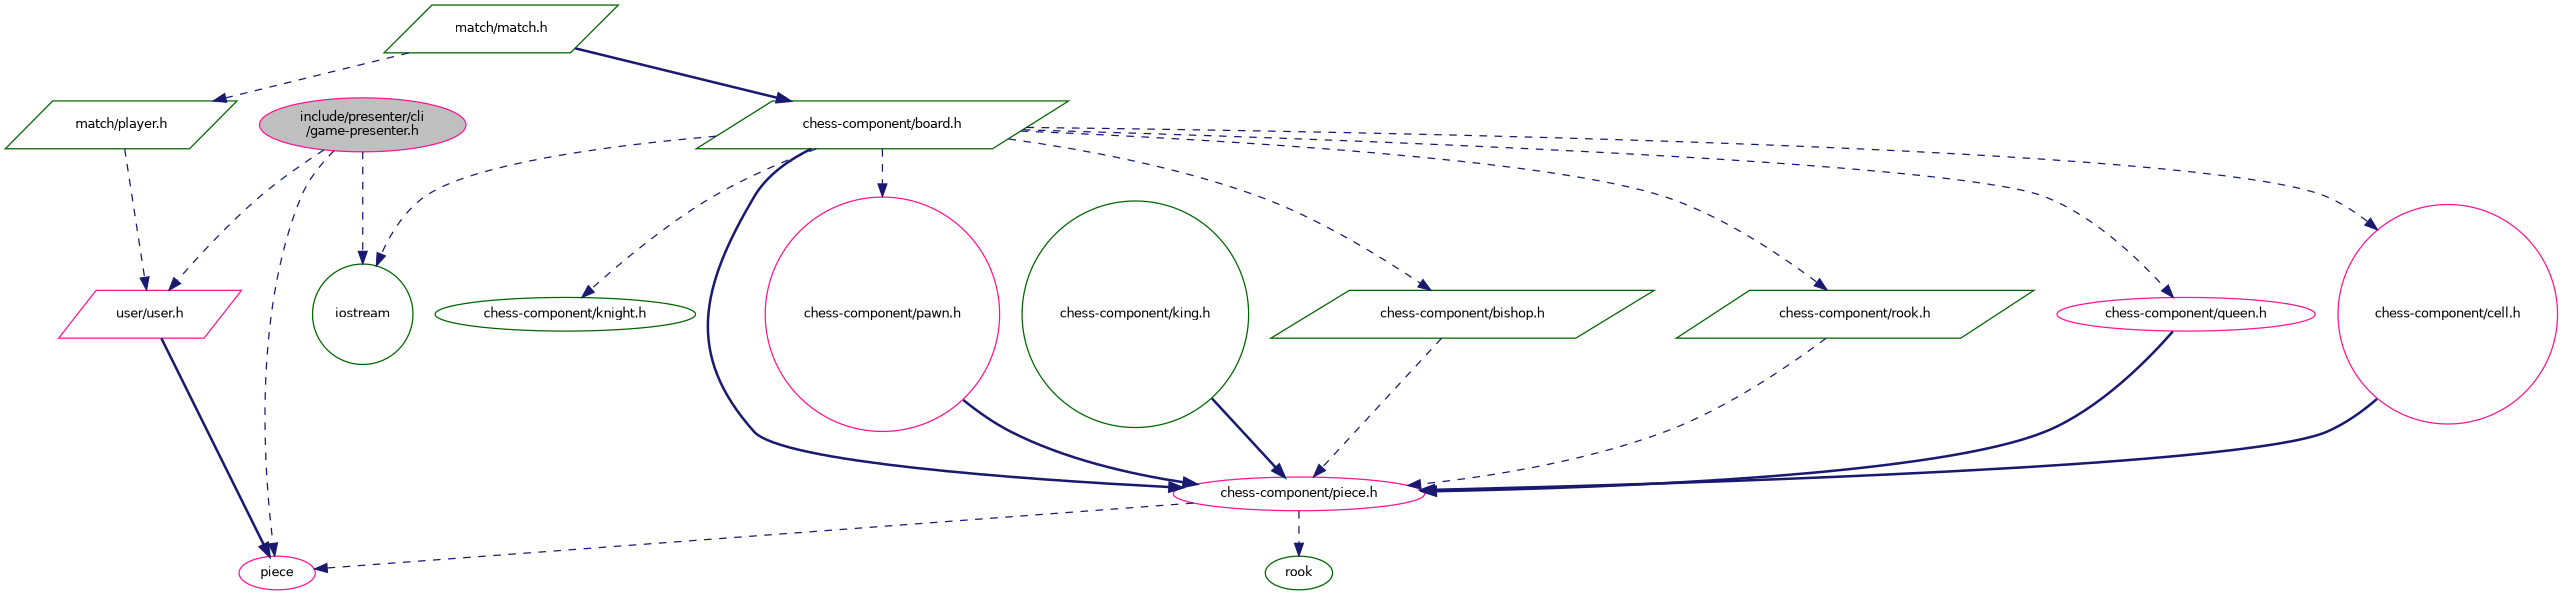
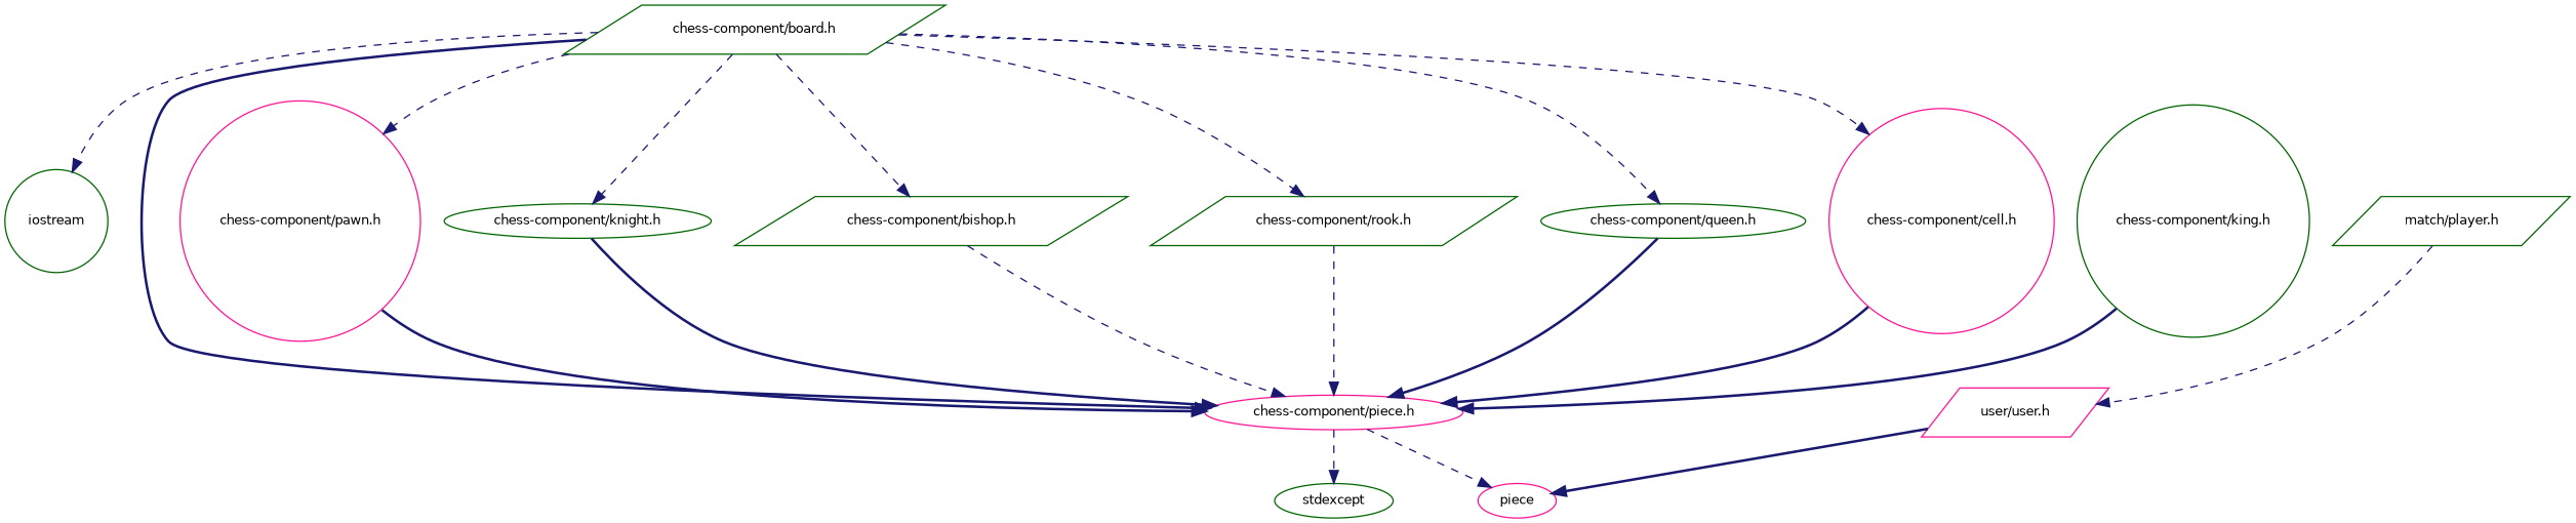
  digraph {
    node [color=darkgreen fillcolor=white fontname=Helvetica fontsize=10 shape=ellipse style=filled]
    edge [color=midnightblue fontname=Helvetica fontsize=10 labelfontname=Helvetica labelfontsize=10 style=dashed]
-   n1 [color=deeppink fillcolor=grey75 fontcolor=black height=0.2 label="include/presenter/cli\l/game-presenter.h" width=0.4]
    n2 [height=0.2 label=iostream shape=circle width=0.4]
    n3 [color=deeppink height=0.2 label=piece width=0.4]
    n4 [color=deeppink height=0.2 label="user/user.h" shape=parallelogram width=0.4]
-   n5 [height=0.2 label="match/match.h" shape=parallelogram width=0.4]
    n6 [height=0.2 label="chess-component/board.h" shape=parallelogram width=0.4]
    n7 [height=0.2 label="match/player.h" shape=parallelogram width=0.4]
    n8 [color=deeppink height=0.2 label="chess-component/piece.h" width=0.4]
    n9 [color=deeppink height=0.2 label="chess-component/pawn.h" shape=circle width=0.4]
    n10 [height=0.2 label="chess-component/knight.h" width=0.4]
    n11 [height=0.2 label="chess-component/bishop.h" shape=parallelogram width=0.4]
    n12 [height=0.2 label="chess-component/rook.h" shape=parallelogram width=0.4]
-   n13 [color=deeppink height=0.2 label="chess-component/queen.h" width=0.4]
+   n13 [height=0.2 label="chess-component/queen.h" width=0.4]
    n14 [color=deeppink height=0.2 label="chess-component/cell.h" shape=circle width=0.4]
-   n15 [height=0.2 label=rook width=0.4]
+   n15 [height=0.2 label=stdexcept width=0.4]
    n16 [height=0.2 label="chess-component/king.h" shape=circle width=0.4]
-   n1 -> n2
-   n1 -> n3
-   n1 -> n4
    n4 -> n3 [style=bold]
-   n5 -> n6 [style=bold]
-   n5 -> n7
    n6 -> n2
    n6 -> n8 [style=bold]
    n6 -> n9
    n6 -> n10
    n6 -> n11
    n6 -> n12
    n6 -> n13
    n6 -> n14
    n7 -> n4
    n8 -> n3
    n8 -> n15
    n9 -> n8 [style=bold]
+   n10 -> n8 [style=bold]
    n11 -> n8
    n12 -> n8
    n13 -> n8 [style=bold]
    n14 -> n8 [style=bold]
    n16 -> n8 [style=bold]
  }
